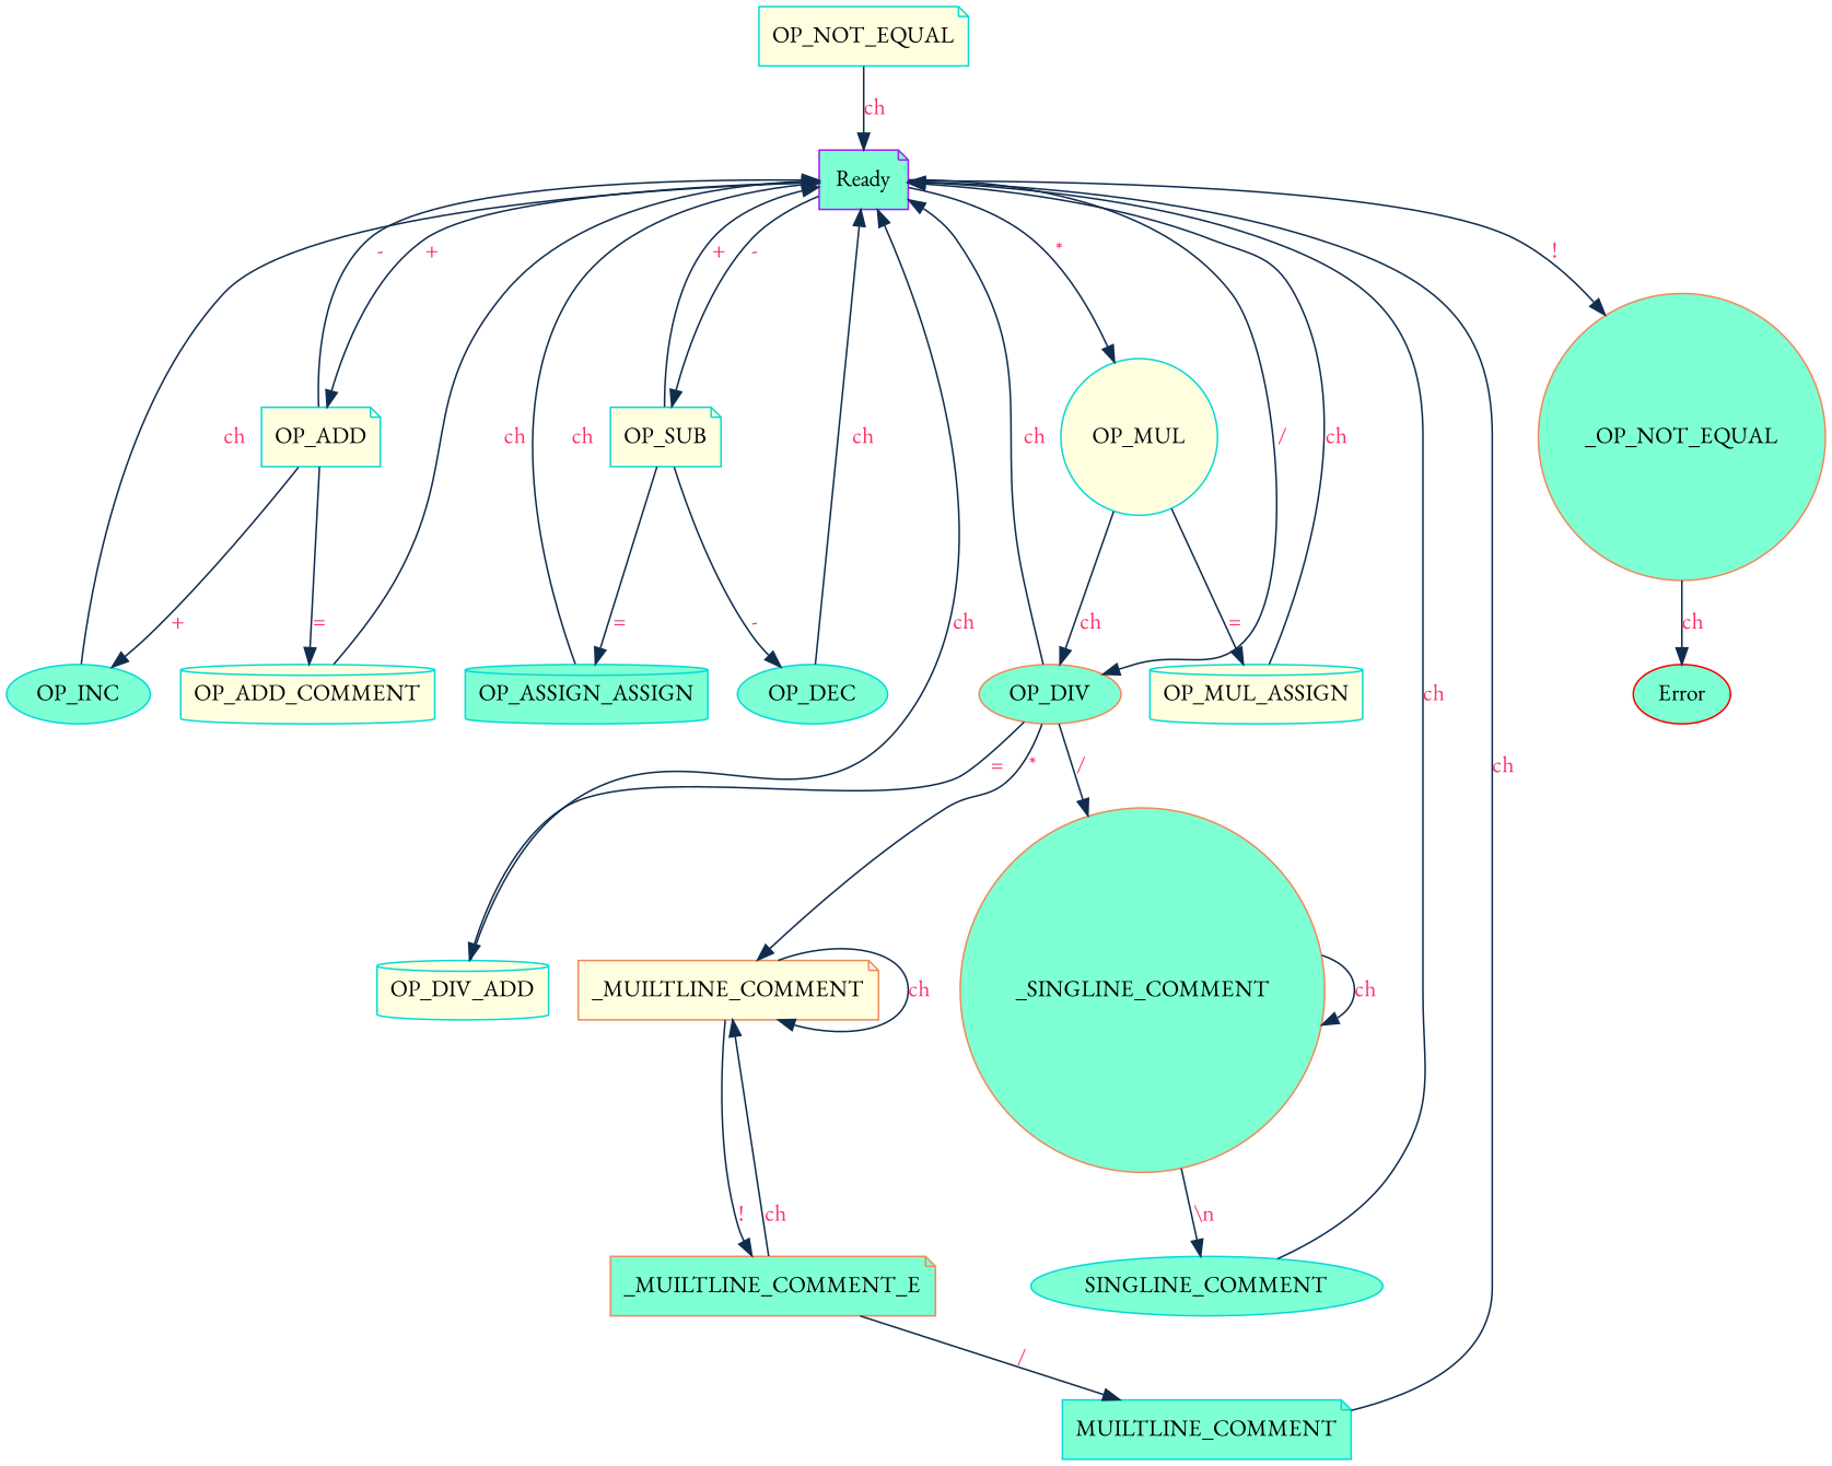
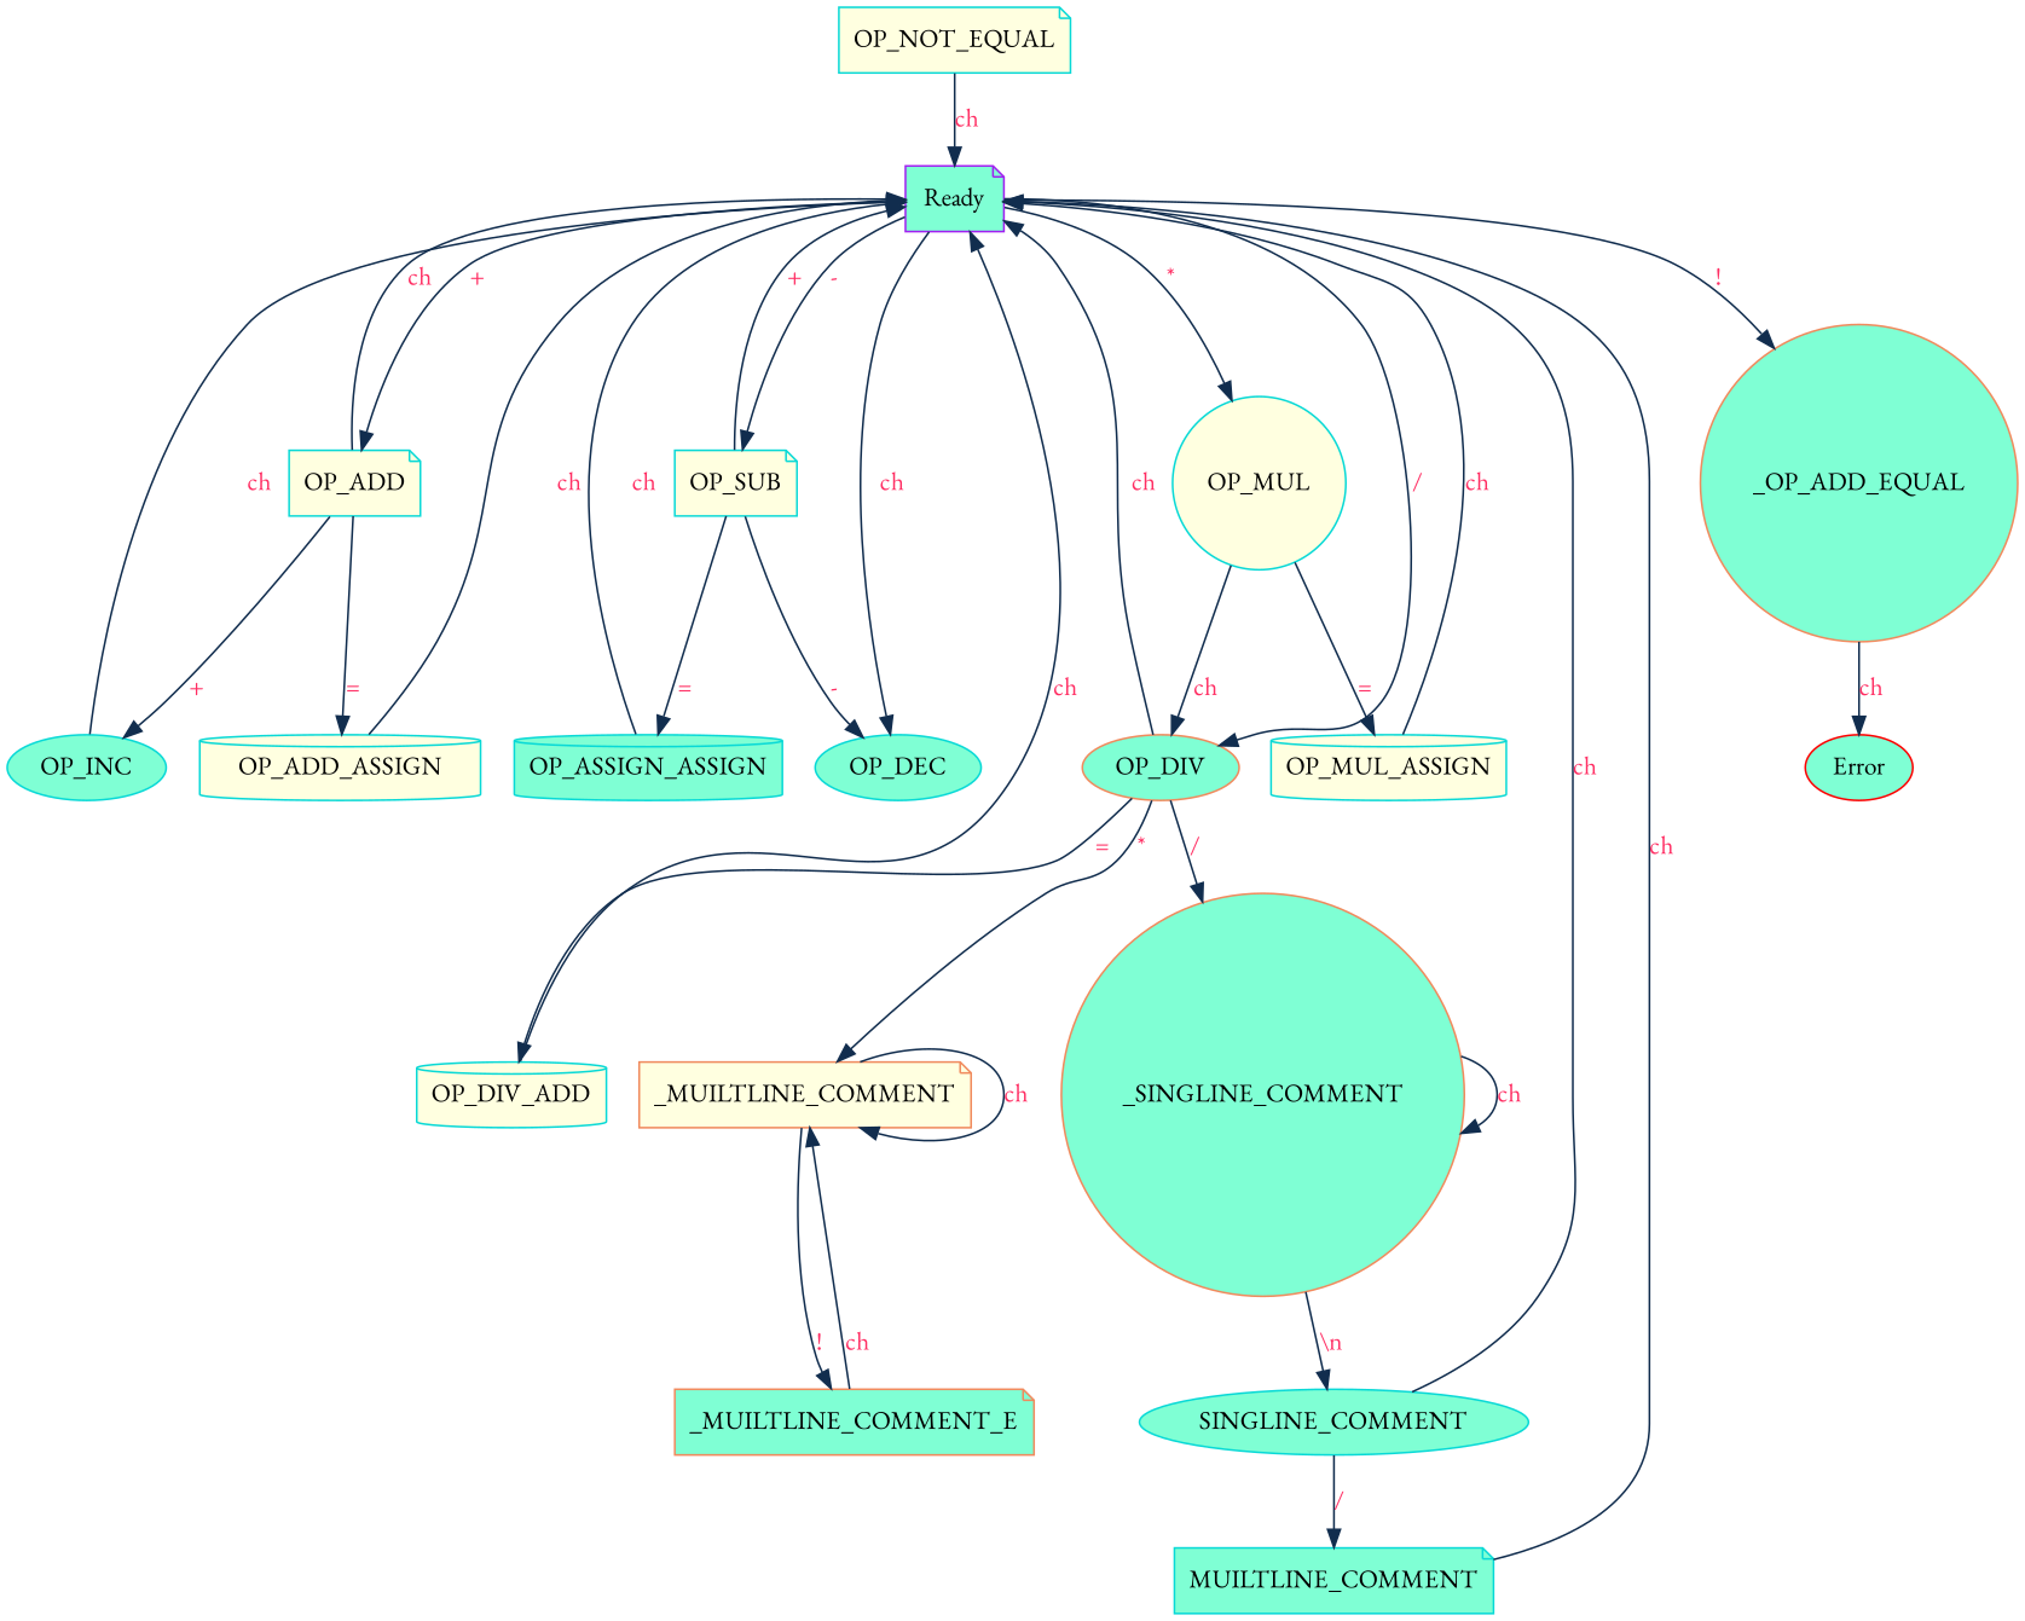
  digraph {
    fontname="EB Garamond"
    node [color="#08d9d6" fillcolor=aquamarine fontcolor=black fontname="EB Garamond" shape=note style=filled]
    edge [color="#112d4e" fontcolor="#ff2e63" fontname="EB Garamond"]
    Ready [color=purple]
    OP_ADD [fillcolor=lightyellow]
    OP_SUB [fillcolor=lightyellow]
    OP_MUL [fillcolor=lightyellow shape=circle]
    OP_DIV [color="#f08a5d" shape=ellipse]
-   _OP_NOT_EQUAL [color="#f08a5d" shape=circle]
+   _OP_NOT_EQUAL [color="#f08a5d" shape=circle label=_OP_ADD_EQUAL]
    OP_INC [shape=ellipse]
-   OP_ADD_ASSIGN [fillcolor=lightyellow shape=cylinder label=OP_ADD_COMMENT]
+   OP_ADD_ASSIGN [fillcolor=lightyellow shape=cylinder]
    n9 [label=OP_ASSIGN_ASSIGN shape=cylinder]
    OP_DEC [shape=ellipse]
    OP_MUL_ASSIGN [fillcolor=lightyellow shape=cylinder]
    n12 [fillcolor=lightyellow label=OP_DIV_ADD shape=cylinder]
    _SINGLINE_COMMENT [color="#f08a5d" shape=circle]
    _MUILTLINE_COMMENT [color="#f08a5d" fillcolor=lightyellow]
    Error [color=red shape=ellipse]
    SINGLINE_COMMENT [shape=ellipse]
    _MUILTLINE_COMMENT_E [color="#f08a5d"]
    MUILTLINE_COMMENT
    OP_NOT_EQUAL [fillcolor=lightyellow]
    Ready -> OP_ADD [label="+"]
    Ready -> OP_SUB [label="-"]
    Ready -> OP_MUL [label="*"]
    Ready -> OP_DIV [label="/"]
    Ready -> _OP_NOT_EQUAL [label="!"]
-   OP_ADD -> Ready [label="-"]
+   OP_ADD -> Ready [label=ch]
    OP_ADD -> OP_INC [label="+"]
    OP_ADD -> OP_ADD_ASSIGN [label="="]
    OP_SUB -> Ready [label="+"]
    OP_SUB -> n9 [label="="]
    OP_SUB -> OP_DEC [label="-"]
    OP_MUL -> OP_DIV [label=ch]
    OP_MUL -> OP_MUL_ASSIGN [label="="]
    OP_DIV -> Ready [label=ch]
    OP_DIV -> n12 [label="="]
    OP_DIV -> _SINGLINE_COMMENT [label="/"]
    OP_DIV -> _MUILTLINE_COMMENT [label="*"]
    _OP_NOT_EQUAL -> Error [label=ch]
    OP_INC -> Ready [label=ch]
    OP_ADD_ASSIGN -> Ready [label=ch]
    n9 -> Ready [label=ch]
-   OP_DEC -> Ready [label=ch]
+   Ready -> OP_DEC [label=ch]
    OP_MUL_ASSIGN -> Ready [label=ch]
    n12 -> Ready [label=ch]
    _SINGLINE_COMMENT -> _SINGLINE_COMMENT [label=ch]
    _SINGLINE_COMMENT -> SINGLINE_COMMENT [label="\\n"]
    _MUILTLINE_COMMENT -> _MUILTLINE_COMMENT [label=ch]
    _MUILTLINE_COMMENT -> _MUILTLINE_COMMENT_E [label="!"]
    SINGLINE_COMMENT -> Ready [label=ch]
    _MUILTLINE_COMMENT_E -> _MUILTLINE_COMMENT [label=ch]
-   _MUILTLINE_COMMENT_E -> MUILTLINE_COMMENT [label="/"]
+   SINGLINE_COMMENT -> MUILTLINE_COMMENT [label="/"]
    MUILTLINE_COMMENT -> Ready [label=ch]
    OP_NOT_EQUAL -> Ready [label=ch]
  }
